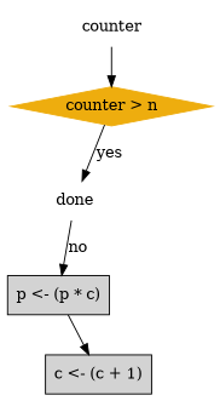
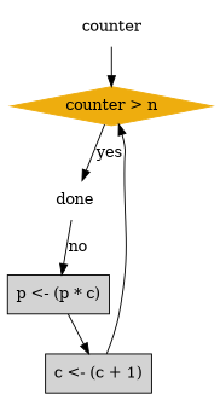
  digraph {
    node [fill=cornflowerblue fontcolor=black shape=box style=filled]
    n1 [color=white label=counter]
    n2 [color=darkgoldenrod2 label="counter > n" shape=diamond]
    n3 [color=white label=done]
    n4 [label="p <- (p * c)"]
    n5 [label="c <- (c + 1)"]
    n1 -> n2
    n2 -> n3 [label=yes]
    n3 -> n4 [label=no]
    n4 -> n5
+   n5 -> n2
  }
